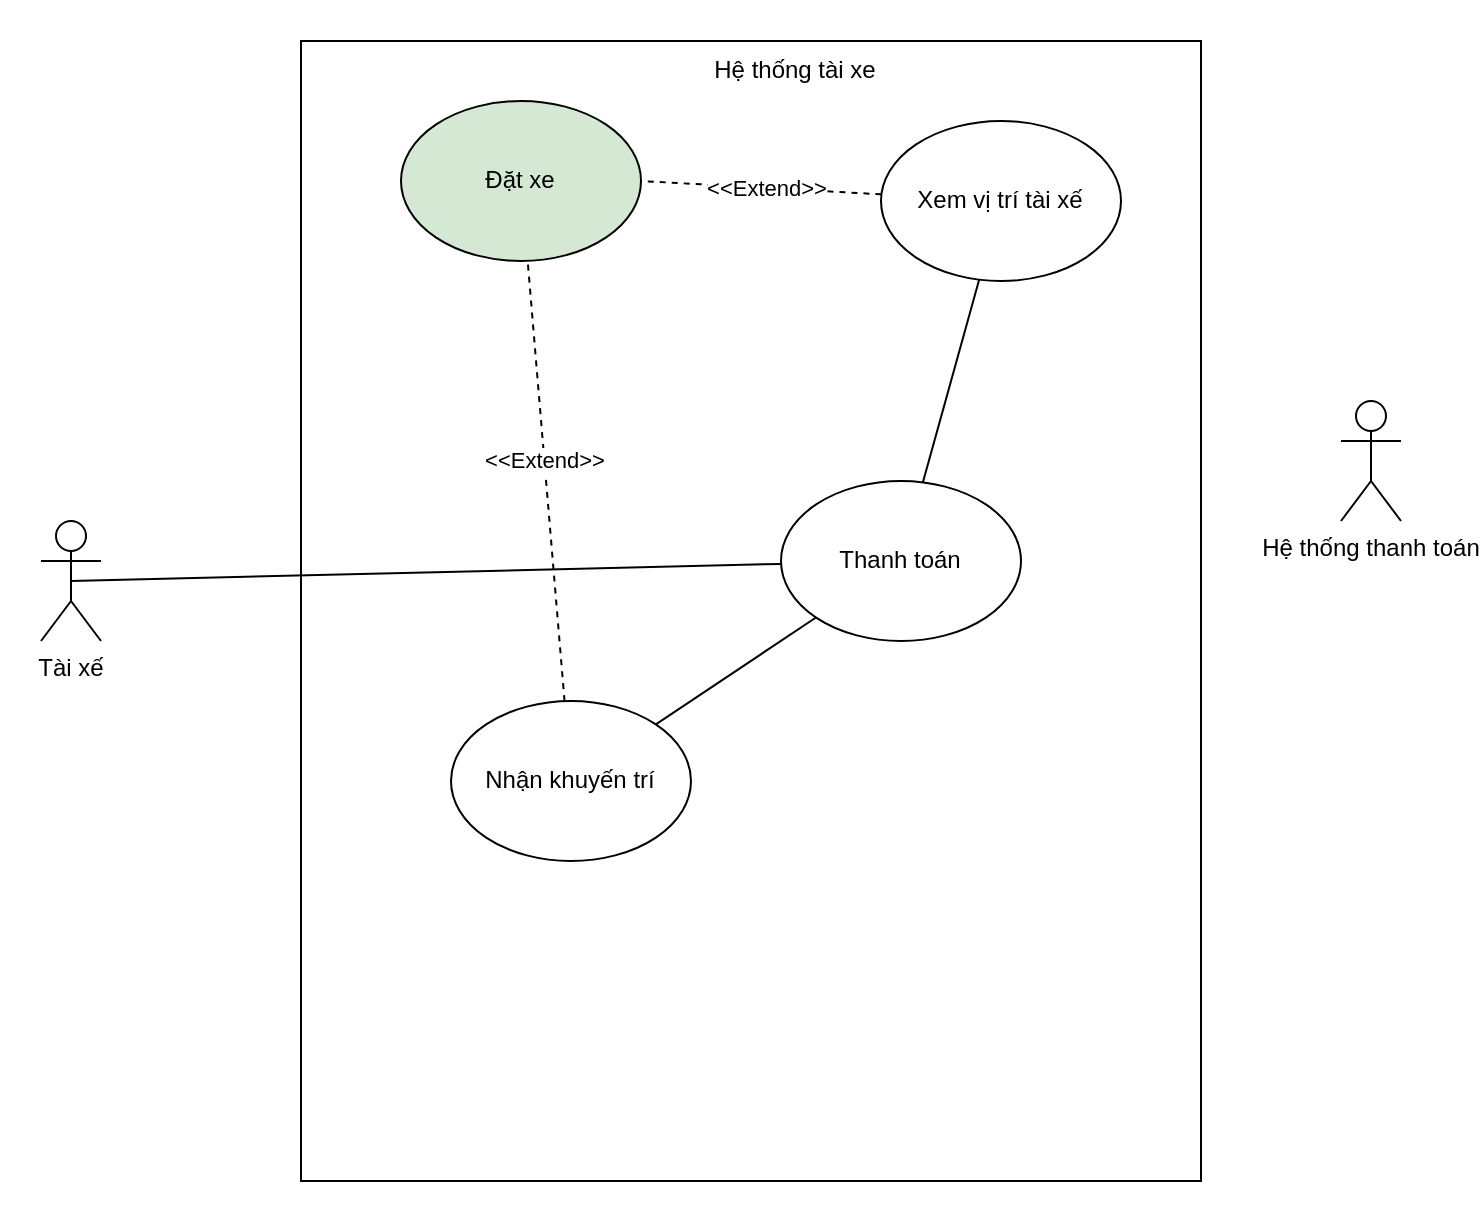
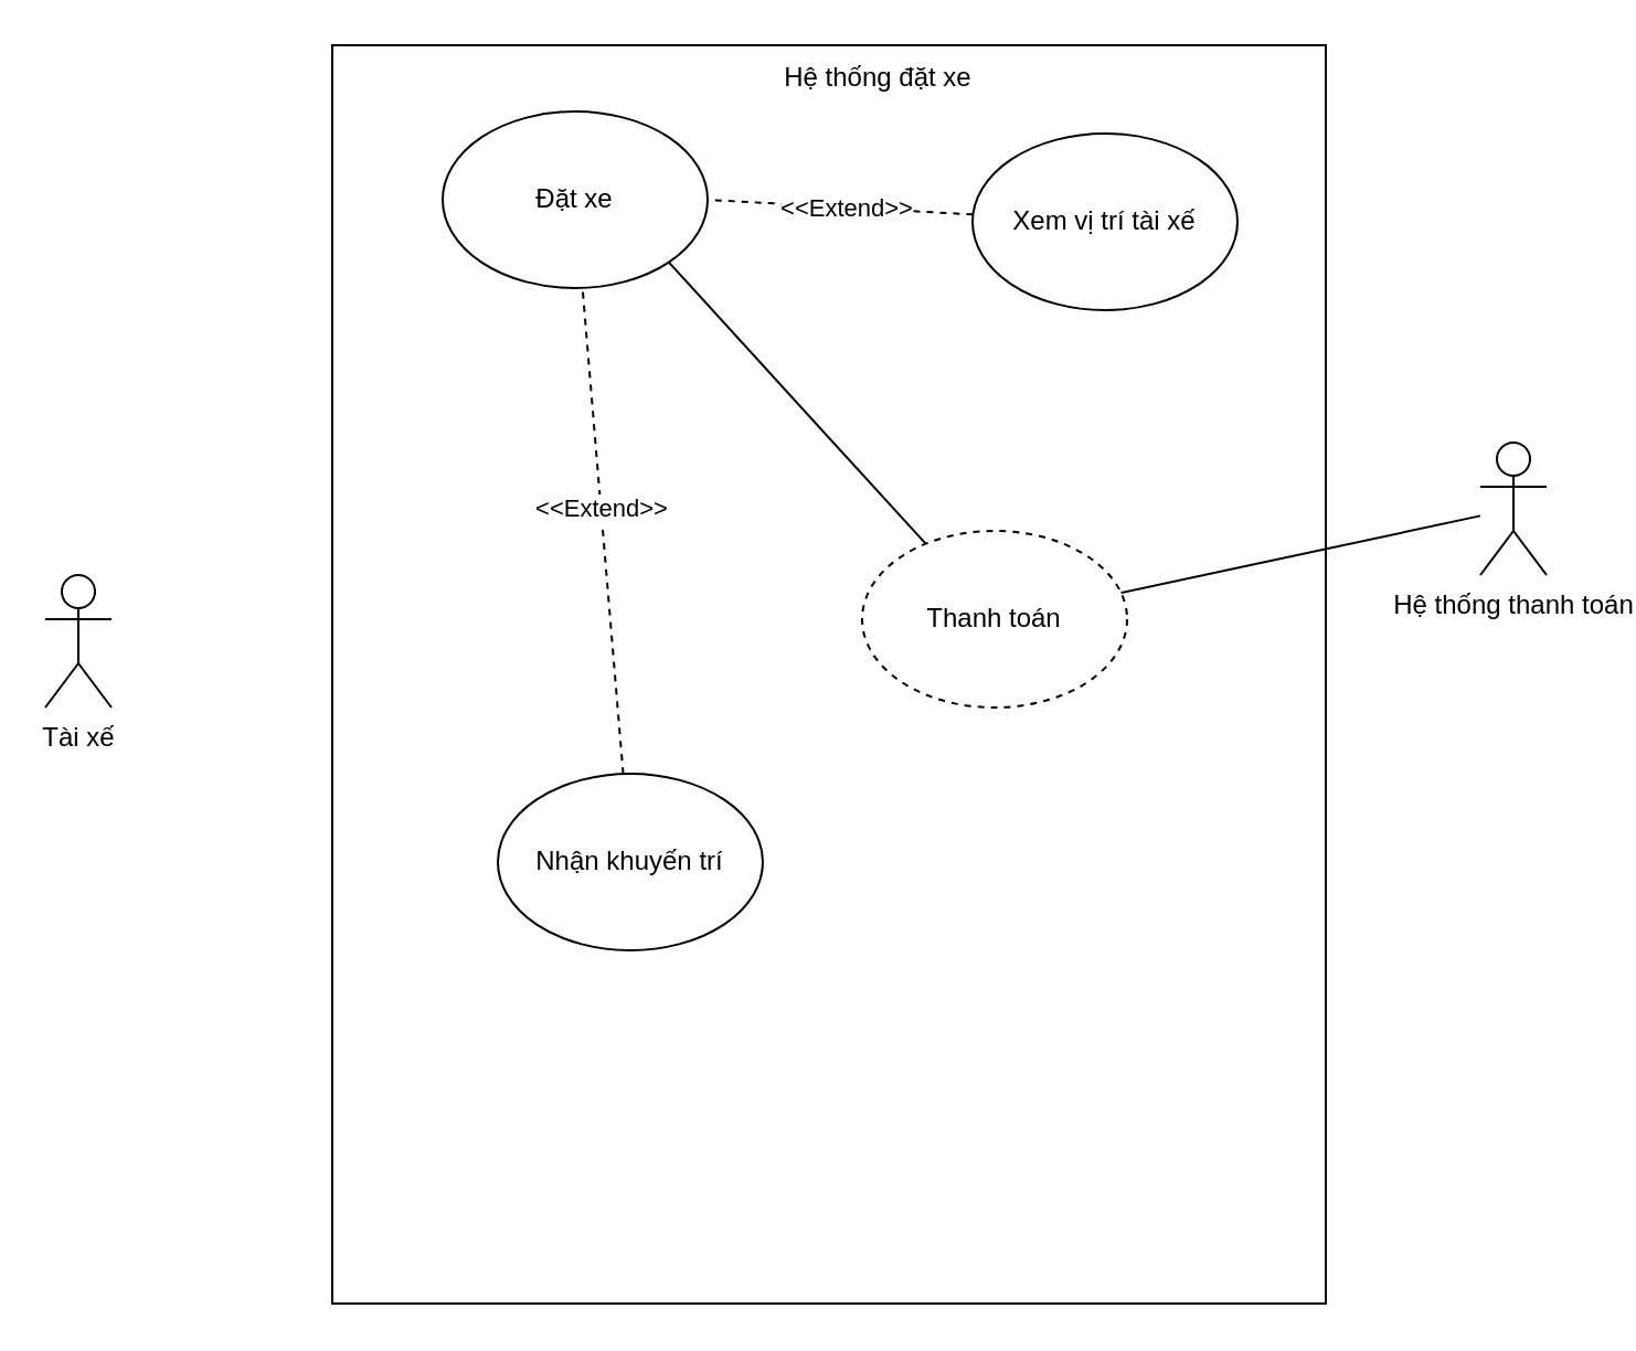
  <mxCell id="0" />
  <mxCell id="1" parent="0" />
  <mxCell id="2" value="Tài xế" style="shape=umlActor;verticalLabelPosition=bottom;verticalAlign=top;html=1;outlineConnect=0;" parent="1" vertex="1"><mxGeometry x="20" y="260" width="30" height="60" as="geometry" /></mxCell>
  <mxCell id="3" value="" style="rounded=0;whiteSpace=wrap;html=1;" parent="1" vertex="1"><mxGeometry x="150" y="20" width="450" height="570" as="geometry" /></mxCell>
  <mxCell id="4" value="Xem vị trí tài xế" style="ellipse;whiteSpace=wrap;html=1;" parent="1" vertex="1"><mxGeometry x="440" y="60" width="120" height="80" as="geometry" /></mxCell>
- <mxCell id="5" value="Đặt xe" style="ellipse;whiteSpace=wrap;html=1;fillColor=#d5e8d4;" parent="1" vertex="1"><mxGeometry x="200" y="50" width="120" height="80" as="geometry" /></mxCell>
- <mxCell id="6" value="Thanh toán" style="ellipse;whiteSpace=wrap;html=1;" parent="1" vertex="1"><mxGeometry x="390" y="240" width="120" height="80" as="geometry" /></mxCell>
+ <mxCell id="5" value="Đặt xe" style="ellipse;whiteSpace=wrap;html=1;" parent="1" vertex="1"><mxGeometry x="200" y="50" width="120" height="80" as="geometry" /></mxCell>
+ <mxCell id="6" value="Thanh toán" style="ellipse;whiteSpace=wrap;html=1;dashed=1;" parent="1" vertex="1"><mxGeometry x="390" y="240" width="120" height="80" as="geometry" /></mxCell>
  <mxCell id="7" value="Nhận khuyến trí" style="ellipse;whiteSpace=wrap;html=1;" parent="1" vertex="1"><mxGeometry x="225" y="350" width="120" height="80" as="geometry" /></mxCell>
  <mxCell id="8" value="Hệ thống thanh toán" style="shape=umlActor;verticalLabelPosition=bottom;verticalAlign=top;html=1;outlineConnect=0;" parent="1" vertex="1"><mxGeometry x="670" y="200" width="30" height="60" as="geometry" /></mxCell>
- <mxCell id="9" value="" style="endArrow=none;html=1;" parent="1" source="6" target="4" edge="1"><mxGeometry width="50" height="50" relative="1" as="geometry" /></mxCell>
- <mxCell id="10" value="Hệ thống tài xe" style="text;html=1;align=center;verticalAlign=middle;whiteSpace=wrap;rounded=0;" parent="1" vertex="1"><mxGeometry x="345" y="20" width="105" height="30" as="geometry" /></mxCell>
- <mxCell id="11" value="" style="endArrow=none;html=1;rounded=0;entryX=0.5;entryY=0.5;entryDx=0;entryDy=0;entryPerimeter=0;" parent="1" source="6" target="2" edge="1"><mxGeometry width="50" height="50" relative="1" as="geometry"><mxPoint x="380" y="380" as="sourcePoint" /><mxPoint x="430" y="330" as="targetPoint" /></mxGeometry></mxCell>
+ <mxCell id="9" value="" style="endArrow=none;html=1;" parent="1" source="6" target="8" edge="1"><mxGeometry width="50" height="50" relative="1" as="geometry" /></mxCell>
+ <mxCell id="10" value="Hệ thống đặt xe" style="text;html=1;align=center;verticalAlign=middle;whiteSpace=wrap;rounded=0;" parent="1" vertex="1"><mxGeometry x="345" y="20" width="105" height="30" as="geometry" /></mxCell>
  <mxCell id="12" value="" style="endArrow=none;dashed=1;html=1;rounded=0;" parent="1" source="7" target="5" edge="1"><mxGeometry width="50" height="50" relative="1" as="geometry"><mxPoint x="380" y="380" as="sourcePoint" /><mxPoint x="430" y="330" as="targetPoint" /></mxGeometry></mxCell>
  <mxCell id="13" value="&amp;lt;&amp;lt;Extend&amp;gt;&amp;gt;" style="edgeLabel;html=1;align=center;verticalAlign=middle;resizable=0;points=[];" parent="12" vertex="1" connectable="0"><mxGeometry x="0.1" y="-1" relative="1" as="geometry"><mxPoint x="-1" as="offset" /></mxGeometry></mxCell>
  <mxCell id="14" value="" style="endArrow=none;dashed=1;html=1;rounded=0;entryX=1;entryY=0.5;entryDx=0;entryDy=0;" parent="1" source="4" target="5" edge="1"><mxGeometry width="50" height="50" relative="1" as="geometry"><mxPoint x="380" y="380" as="sourcePoint" /><mxPoint x="430" y="330" as="targetPoint" /></mxGeometry></mxCell>
  <mxCell id="15" value="&amp;lt;&amp;lt;Extend&amp;gt;&amp;gt;" style="edgeLabel;html=1;align=center;verticalAlign=middle;resizable=0;points=[];" parent="14" vertex="1" connectable="0"><mxGeometry x="-0.043" relative="1" as="geometry"><mxPoint as="offset" /></mxGeometry></mxCell>
- <mxCell id="16" value="" style="endArrow=none;html=1;rounded=0;" parent="1" source="6" target="7" edge="1"><mxGeometry width="50" height="50" relative="1" as="geometry"><mxPoint x="380" y="380" as="sourcePoint" /><mxPoint x="430" y="330" as="targetPoint" /></mxGeometry></mxCell>
+ <mxCell id="16" value="" style="endArrow=none;html=1;rounded=0;entryX=1;entryY=1;entryDx=0;entryDy=0;" parent="1" source="6" target="5" edge="1"><mxGeometry width="50" height="50" relative="1" as="geometry"><mxPoint x="380" y="380" as="sourcePoint" /><mxPoint x="430" y="330" as="targetPoint" /></mxGeometry></mxCell>
